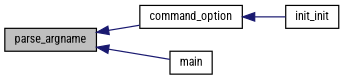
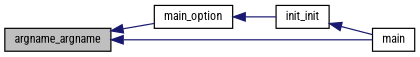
  digraph {
    fontname="Roboto Condensed"
    rankdir=LR
    node [color=black fillcolor=white fontname="Roboto Condensed" fontsize=10 shape=record style=filled]
    edge [color=midnightblue dir=back fontname="Roboto Condensed" fontsize=10 labelfontname=Helvetica labelfontsize=10 style=solid]
-   n1 [fillcolor=grey75 fontcolor=black height=0.2 label=parse_argname width=0.4]
-   n2 [height=0.2 label=command_option width=0.4]
+   n1 [fillcolor=grey75 fontcolor=black height=0.2 label=argname_argname width=0.4]
+   n2 [height=0.2 label=main_option width=0.4]
    n3 [height=0.2 label=main width=0.4]
    n4 [height=0.2 label=init_init width=0.4]
    n1 -> n2
    n1 -> n3
    n2 -> n4
+   n4 -> n3
  }
